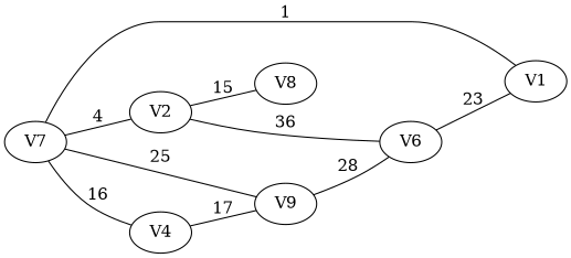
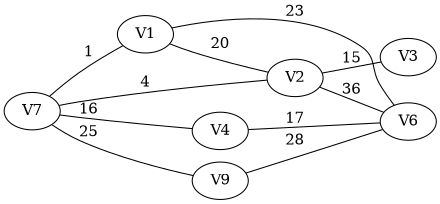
  graph {
    rankdir=LR
    V1
    V2
-   V3 [label=V8]
+   V3
    V6
    n5 [label=V9]
    V4
    V7
+   V1 -- V2 [label=20]
    V2 -- V3 [label=15]
    V2 -- V6 [label=36]
    V6 -- V1 [label=23]
    n5 -- V6 [label=28]
-   V4 -- n5 [label=17]
+   V4 -- V6 [label=17]
    V7 -- V1 [label=1]
    V7 -- V2 [label=4]
    V7 -- n5 [label=25]
    V7 -- V4 [label=16]
  }
